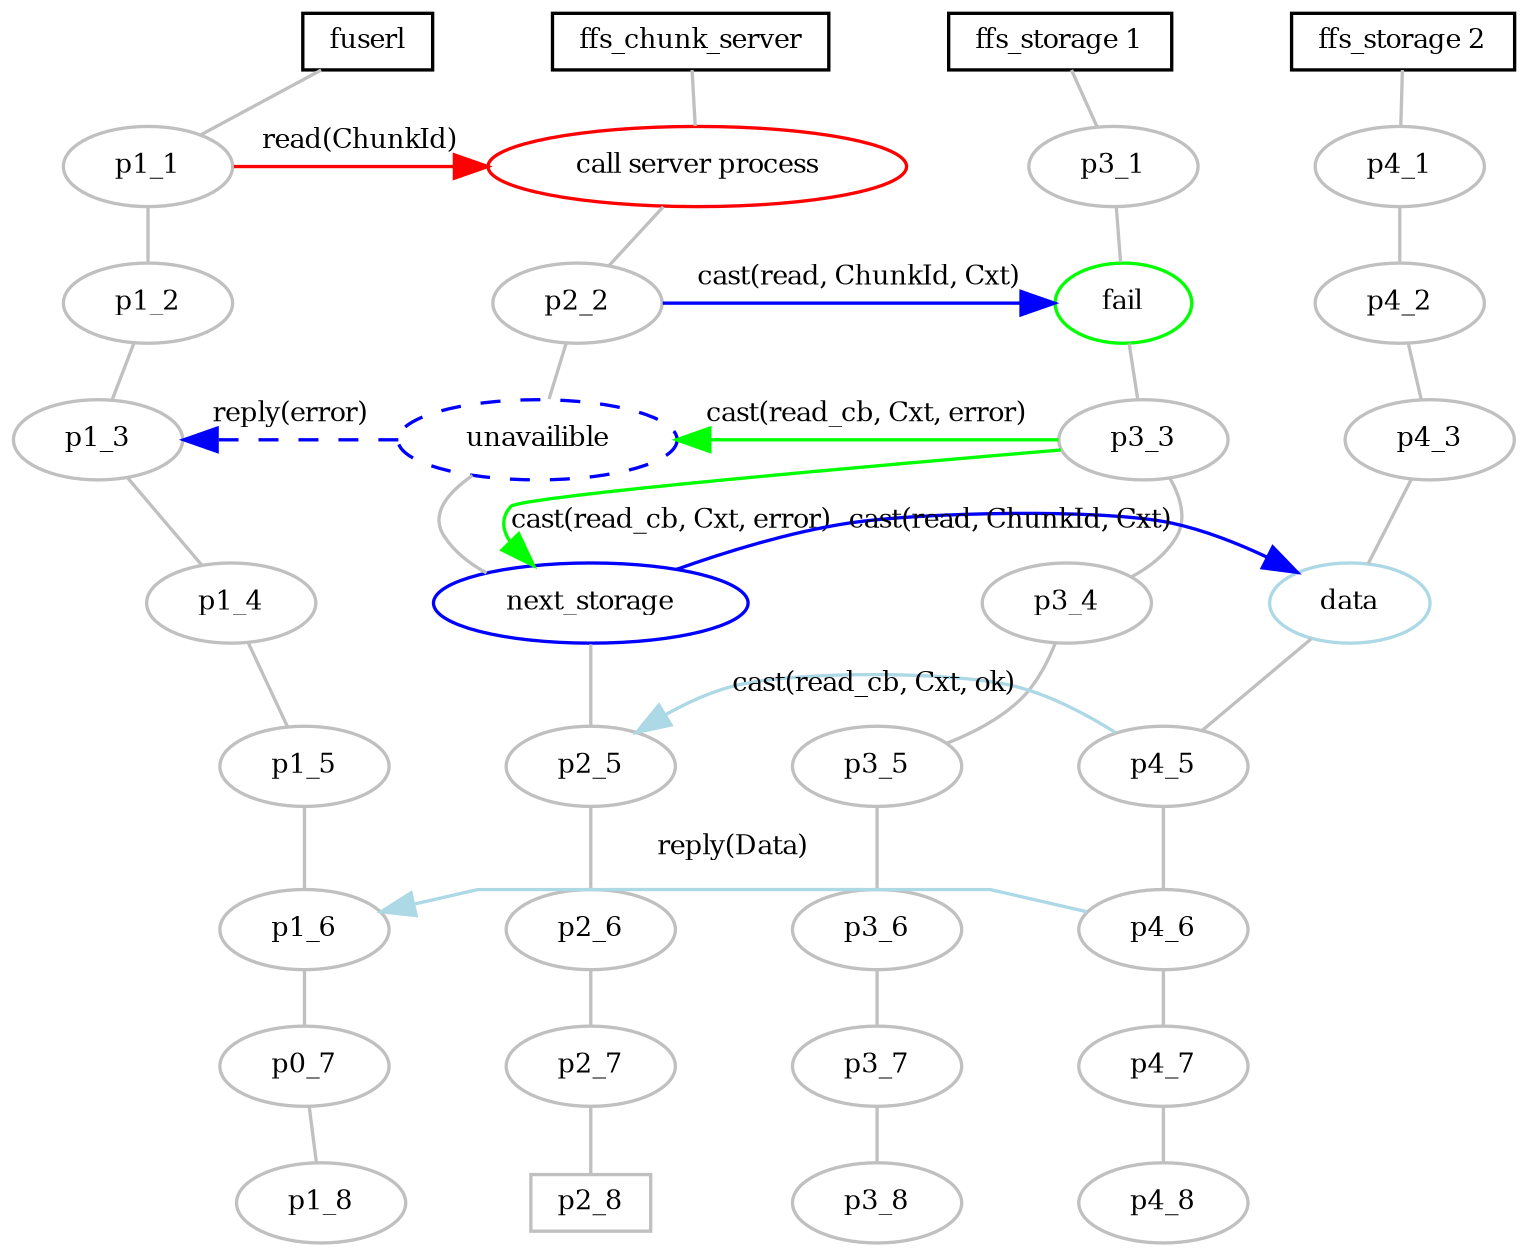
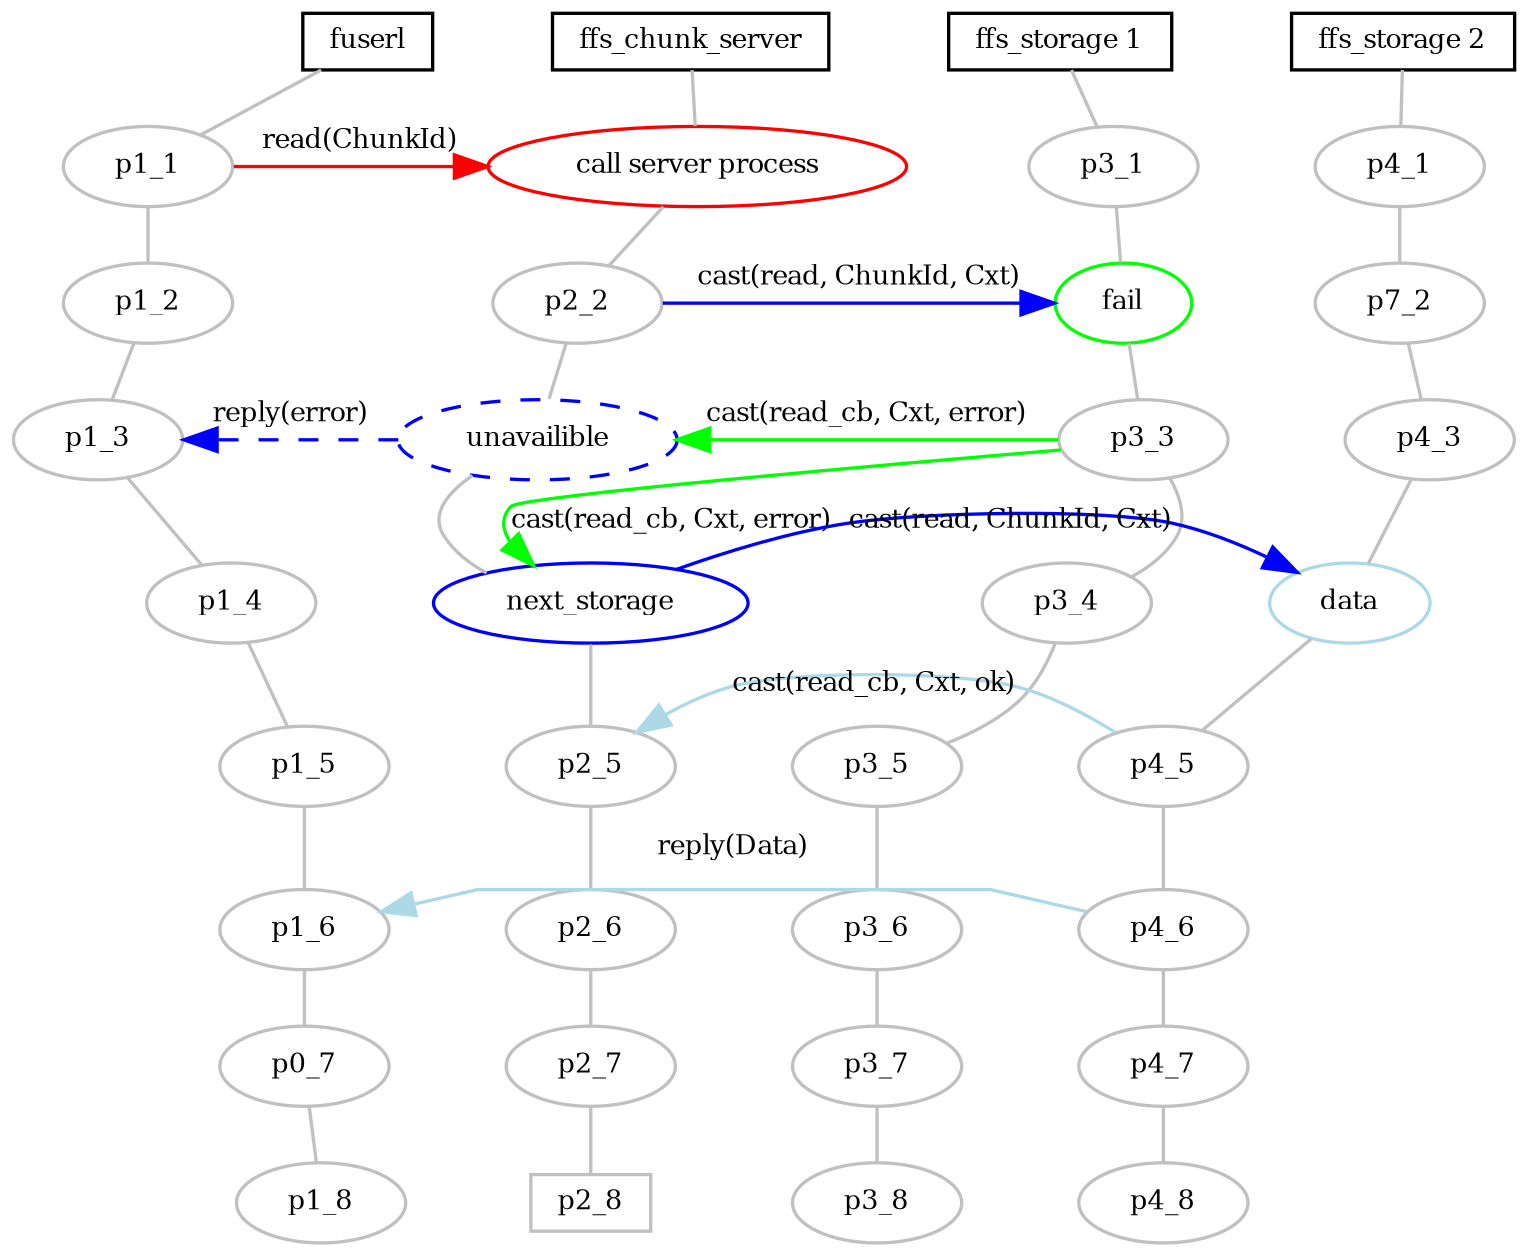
  digraph {
    ranksep=.1
    node [color=grey fontsize=8 style=point]
    edge [arrowhead=none color=grey style=filled]
    n1 [color=black height=.1 label=fuserl shape=box width=.1]
    n2 [color=black height=.1 label=ffs_chunk_server shape=box width=.1]
    n3 [color=black height=.1 label="ffs_storage 1" shape=box width=.1]
    n4 [color=black height=.1 label="ffs_storage 2" shape=box width=.1]
    n5 [color=red height=.1 label="call server process" width=.1]
    p1_1 [height=.1 width=.1]
    p3_1 [height=.1 width=.1]
    p4_1 [height=.1 width=.1]
    p1_2 [height=.1 width=.1]
    p2_2 [height=.1 width=.1]
    n11 [color=green height=.1 label=fail width=.1]
-   p4_2 [height=.1 width=.1]
+   p4_2 [height=.1 width=.1 label=p7_2]
    n13 [color=blue height=.1 label=unavailible style=dashed width=.1]
    p1_3 [height=.1 width=.1]
    p3_3 [height=.1 width=.1]
    p4_3 [height=.1 width=.1]
    n17 [color=blue height=.1 label=next_storage width=.1]
    p1_4 [height=.1 width=.1]
    p3_4 [height=.1 width=.1]
    n20 [color=lightblue height=.1 label=data width=.1]
    p1_5 [height=.1 width=.1]
    p2_5 [height=.1 width=.1]
    p3_5 [height=.1 width=.1]
    p4_5 [height=.1 width=.1]
    p1_6 [height=.1 width=.1]
    p2_6 [height=.1 width=.1]
    p3_6 [height=.1 width=.1]
    p4_6 [height=.1 width=.1]
    n29 [height=.1 label=p0_7 width=.1]
    p2_7 [height=.1 width=.1]
    p3_7 [height=.1 width=.1]
    p4_7 [height=.1 width=.1]
    p1_8 [height=.1 width=.1]
    p2_8 [height=.1 shape=box width=.1]
    p3_8 [height=.1 width=.1]
    p4_8 [height=.1 width=.1]
    subgraph sub_1 {
      rank=same
      n1
      n2
      n3
      n4
    }
    subgraph sub_2 {
      rank=same
      n5
      p1_1
      p3_1
      p4_1
    }
    subgraph sub_3 {
      rank=same
      p1_2
      p2_2
      n11
      p4_2
    }
    subgraph sub_4 {
      rank=same
      n13
      p1_3
      p3_3
      p4_3
    }
    subgraph sub_5 {
      rank=same
      n17
      p1_4
      p3_4
      n20
    }
    subgraph sub_6 {
      rank=same
      p1_5
      p2_5
      p3_5
      p4_5
    }
    subgraph sub_7 {
      rank=same
      p1_6
      p2_6
      p3_6
      p4_6
    }
    subgraph sub_8 {
      rank=same
      n29
      p2_7
      p3_7
      p4_7
    }
    subgraph sub_9 {
      rank=same
      p1_8
      p2_8
      p3_8
      p4_8
    }
    n1 -> n2 [style=invis]
    n1 -> n2 [style=invis]
    n1 -> p1_1
    n2 -> n3 [style=invis]
    n2 -> n3 [style=invis]
    n2 -> n5
    n3 -> n4 [style=invis]
    n3 -> n4 [style=invis]
    n3 -> p3_1
    n4 -> p4_1
    n5 -> p3_1 [style=invis]
    n5 -> p2_2
    p1_1 -> n5 [style=invis]
    p1_1 -> n5 [arrowhead=normal arrowtail=none color=red fontsize=8 label="read(ChunkId)" weight=0]
    p1_1 -> p1_2
    p3_1 -> p4_1 [style=invis]
    p3_1 -> n11
    p4_1 -> p4_2
    p1_2 -> p2_2 [style=invis]
    p1_2 -> p1_3
    p2_2 -> n11 [style=invis]
    p2_2 -> n11 [arrowhead=normal arrowtail=none color=blue fontsize=8 label="cast(read, ChunkId, Cxt)" weight=0]
    p2_2 -> n13
    n11 -> p4_2 [style=invis]
    n11 -> p3_3
    p4_2 -> p4_3
    n13 -> p1_3 [arrowhead=normal arrowtail=none color=blue fontsize=8 label="reply(error)" style=dashed weight=0]
    n13 -> p3_3 [style=invis]
    n13 -> n17
    p1_3 -> n13 [style=invis]
    p1_3 -> p1_4
    p3_3 -> n13 [arrowhead=normal arrowtail=none color=green fontsize=8 label="cast(read_cb, Cxt, error)" weight=0]
    p3_3 -> p4_3 [style=invis]
    p3_3 -> n17 [arrowhead=normal arrowtail=none color=green fontsize=8 label="cast(read_cb, Cxt, error)" weight=0]
    p3_3 -> p3_4
    p4_3 -> n20
    n17 -> p3_4 [style=invis]
    n17 -> n20 [arrowhead=normal arrowtail=none color=blue fontsize=8 label="cast(read, ChunkId, Cxt)" weight=0]
    n17 -> p2_5
    p1_4 -> n17 [style=invis]
    p1_4 -> p1_5
    p3_4 -> n20 [style=invis]
    p3_4 -> p3_5
    n20 -> p4_5
    p1_5 -> p2_5 [style=invis]
    p1_5 -> p1_6
    p2_5 -> p3_5 [style=invis]
    p2_5 -> p2_6
    p3_5 -> p4_5 [style=invis]
    p3_5 -> p3_6
    p4_5 -> p2_5 [arrowhead=normal arrowtail=none color=lightblue fontsize=8 label="cast(read_cb, Cxt, ok)" weight=0]
    p4_5 -> p4_6
    p1_6 -> p2_6 [style=invis]
    p1_6 -> n29
    p2_6 -> p3_6 [style=invis]
    p2_6 -> p2_7
    p3_6 -> p4_6 [style=invis]
    p3_6 -> p3_7
    p4_6 -> p1_6 [arrowhead=normal arrowtail=none color=lightblue fontsize=8 label="reply(Data)" weight=0]
    p4_6 -> p4_7
    n29 -> p2_7 [style=invis]
    n29 -> p1_8
    p2_7 -> p3_7 [style=invis]
    p2_7 -> p2_8
    p3_7 -> p4_7 [style=invis]
    p3_7 -> p3_8
    p4_7 -> p4_8
    p1_8 -> p2_8 [style=invis]
    p2_8 -> p3_8 [style=invis]
    p3_8 -> p4_8 [style=invis]
  }
